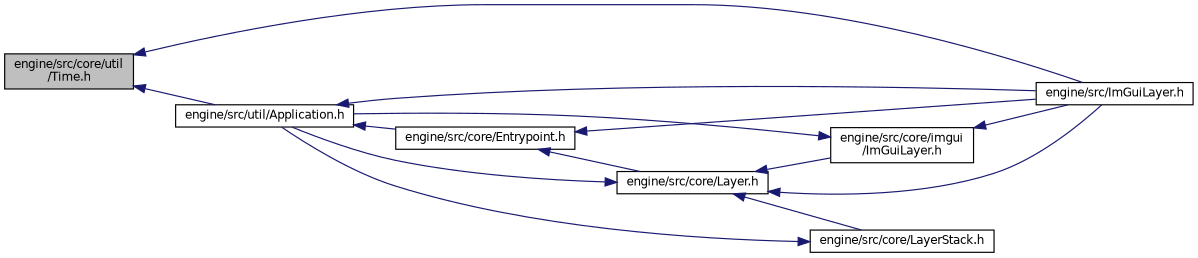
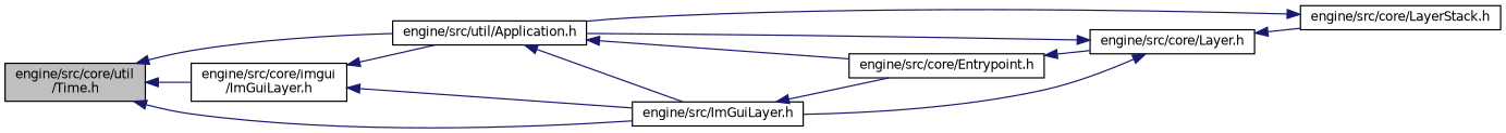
  digraph {
    rankdir=LR
    node [color=black fillcolor=white fontname=Helvetica fontsize=10 shape=record style=filled]
    edge [color=midnightblue dir=back fontname=Helvetica fontsize=10 labelfontname=Helvetica labelfontsize=10 style=solid]
    n1 [fillcolor=grey75 fontcolor=black height=0.2 label="engine/src/core/util\l/Time.h" width=0.4]
    n2 [height=0.2 label="engine/src/util/Application.h" width=0.4]
    n3 [height=0.2 label="engine/src/ImGuiLayer.h" width=0.4]
    n4 [height=0.2 label="engine/src/core/Entrypoint.h" width=0.4]
    n5 [height=0.2 label="engine/src/core/Layer.h" width=0.4]
    n6 [height=0.2 label="engine/src/core/imgui\l/ImGuiLayer.h" width=0.4]
    n7 [height=0.2 label="engine/src/core/LayerStack.h" width=0.4]
    n1 -> n2
    n1 -> n3
    n2 -> n3
    n2 -> n4
-   n4 -> n3
+   n3 -> n4
    n4 -> n5
    n5 -> n2
    n5 -> n3
-   n5 -> n6
+   n1 -> n6
    n5 -> n7
    n6 -> n2
    n6 -> n3
    n7 -> n2
  }
